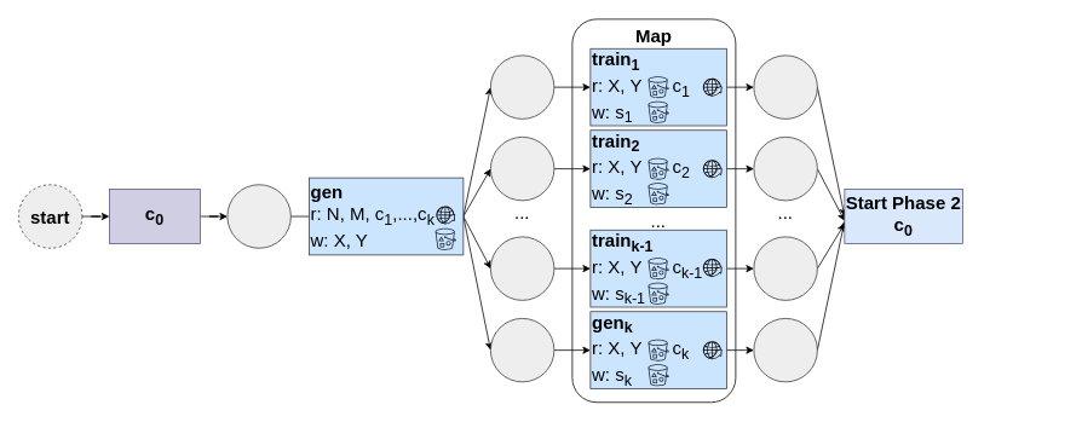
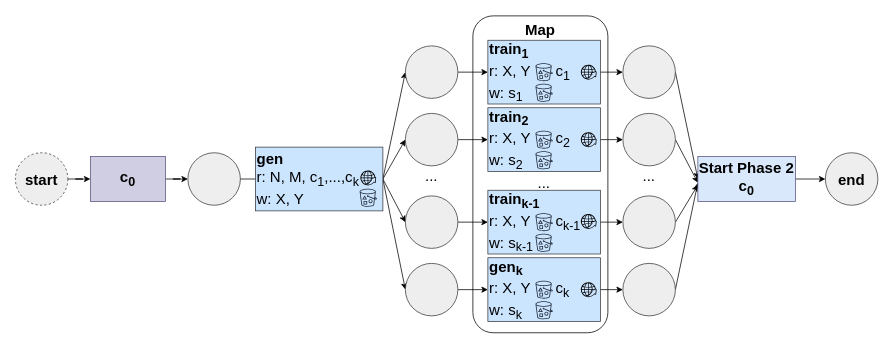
  <mxCell id="0" />
  <mxCell id="1" parent="0" />
  <mxCell id="2" value="&lt;b&gt;Map&lt;/b&gt;" style="rounded=1;whiteSpace=wrap;html=1;fontSize=20;align=center;verticalAlign=top;" parent="1" vertex="1"><mxGeometry x="630" y="20.5" width="180" height="422.5" as="geometry" /></mxCell>
  <mxCell id="3" style="edgeStyle=orthogonalEdgeStyle;rounded=0;orthogonalLoop=1;jettySize=auto;html=1;entryX=0;entryY=0.5;entryDx=0;entryDy=0;fontSize=20;" parent="1" source="4" target="6" edge="1"><mxGeometry relative="1" as="geometry" /></mxCell>
  <mxCell id="4" value="start" style="ellipse;whiteSpace=wrap;html=1;aspect=fixed;fontSize=20;fontStyle=1;fillColor=#eeeeee;strokeColor=#36393d;dashed=1;" parent="1" vertex="1"><mxGeometry x="20" y="203" width="70" height="70" as="geometry" /></mxCell>
  <mxCell id="5" style="edgeStyle=orthogonalEdgeStyle;rounded=0;orthogonalLoop=1;jettySize=auto;html=1;entryX=0;entryY=0.5;entryDx=0;entryDy=0;fontSize=20;" parent="1" source="6" target="8" edge="1"><mxGeometry relative="1" as="geometry" /></mxCell>
  <mxCell id="6" value="c&lt;sub&gt;0&lt;/sub&gt;" style="rounded=0;whiteSpace=wrap;html=1;fontSize=20;fillColor=#d0cee2;strokeColor=#56517e;fontStyle=1" parent="1" vertex="1"><mxGeometry x="120" y="208" width="100" height="60" as="geometry" /></mxCell>
  <mxCell id="7" style="edgeStyle=orthogonalEdgeStyle;rounded=0;orthogonalLoop=1;jettySize=auto;html=1;entryX=0;entryY=0.5;entryDx=0;entryDy=0;fontSize=20;" parent="1" source="8" edge="1"><mxGeometry relative="1" as="geometry"><mxPoint x="382.5" y="238" as="targetPoint" /></mxGeometry></mxCell>
  <mxCell id="8" value="" style="ellipse;whiteSpace=wrap;html=1;aspect=fixed;fontSize=20;fontStyle=1;fillColor=#eeeeee;strokeColor=#36393d;" parent="1" vertex="1"><mxGeometry x="250" y="203" width="70" height="70" as="geometry" /></mxCell>
+ <mxCell id="9" value="end" style="ellipse;whiteSpace=wrap;html=1;aspect=fixed;fontSize=20;fontStyle=1;fillColor=#eeeeee;strokeColor=#36393d;" parent="1" vertex="1"><mxGeometry x="1100" y="203" width="70" height="70" as="geometry" /></mxCell>
  <mxCell id="10" style="edgeStyle=none;rounded=0;orthogonalLoop=1;jettySize=auto;html=1;exitX=1;exitY=0.5;exitDx=0;exitDy=0;entryX=0;entryY=0.5;entryDx=0;entryDy=0;fontSize=20;" parent="1" source="14" target="17" edge="1"><mxGeometry relative="1" as="geometry" /></mxCell>
  <mxCell id="11" style="edgeStyle=none;rounded=0;orthogonalLoop=1;jettySize=auto;html=1;exitX=1;exitY=0.5;exitDx=0;exitDy=0;entryX=0;entryY=0.5;entryDx=0;entryDy=0;fontSize=20;" parent="1" source="14" target="23" edge="1"><mxGeometry relative="1" as="geometry" /></mxCell>
  <mxCell id="12" style="edgeStyle=none;rounded=0;orthogonalLoop=1;jettySize=auto;html=1;exitX=1;exitY=0.5;exitDx=0;exitDy=0;entryX=0;entryY=0.5;entryDx=0;entryDy=0;fontSize=20;" parent="1" source="14" target="25" edge="1"><mxGeometry relative="1" as="geometry" /></mxCell>
  <mxCell id="13" style="edgeStyle=none;rounded=0;orthogonalLoop=1;jettySize=auto;html=1;exitX=1;exitY=0.5;exitDx=0;exitDy=0;entryX=0;entryY=0.5;entryDx=0;entryDy=0;fontSize=20;" parent="1" source="14" target="27" edge="1"><mxGeometry relative="1" as="geometry" /></mxCell>
  <mxCell id="14" value="&lt;b&gt;gen&lt;br&gt;&lt;/b&gt;r: N, M, c&lt;sub&gt;1&lt;/sub&gt;,...,c&lt;sub&gt;k&lt;/sub&gt;&lt;br&gt;w: X, Y" style="rounded=0;whiteSpace=wrap;html=1;fontSize=20;align=left;fillColor=#cce5ff;strokeColor=#36393d;" parent="1" vertex="1"><mxGeometry x="340" y="195.5" width="170" height="85" as="geometry" /></mxCell>
  <mxCell id="15" value="" style="sketch=0;outlineConnect=0;fontColor=#232F3E;gradientColor=none;strokeColor=#232F3E;fillColor=none;dashed=0;verticalLabelPosition=bottom;verticalAlign=top;align=center;html=1;fontSize=12;fontStyle=0;aspect=fixed;shape=mxgraph.aws4.resourceIcon;resIcon=mxgraph.aws4.bucket_with_objects;" parent="1" vertex="1"><mxGeometry x="475.53" y="248" width="30" height="30" as="geometry" /></mxCell>
  <mxCell id="16" style="edgeStyle=none;rounded=0;orthogonalLoop=1;jettySize=auto;html=1;exitX=1;exitY=0.5;exitDx=0;exitDy=0;entryX=0;entryY=0.5;entryDx=0;entryDy=0;fontSize=20;" parent="1" source="17" target="20" edge="1"><mxGeometry relative="1" as="geometry" /></mxCell>
  <mxCell id="17" value="" style="ellipse;whiteSpace=wrap;html=1;aspect=fixed;fontSize=20;fontStyle=1;fillColor=#eeeeee;strokeColor=#36393d;" parent="1" vertex="1"><mxGeometry x="540" y="60.5" width="70" height="70" as="geometry" /></mxCell>
  <mxCell id="18" value="..." style="text;html=1;strokeColor=none;fillColor=none;align=center;verticalAlign=middle;whiteSpace=wrap;rounded=0;fontSize=20;" parent="1" vertex="1"><mxGeometry x="545" y="218" width="60" height="30" as="geometry" /></mxCell>
  <mxCell id="19" style="edgeStyle=none;rounded=0;orthogonalLoop=1;jettySize=auto;html=1;exitX=1;exitY=0.5;exitDx=0;exitDy=0;entryX=0;entryY=0.5;entryDx=0;entryDy=0;" edge="1" parent="1" source="20" target="47"><mxGeometry relative="1" as="geometry" /></mxCell>
  <mxCell id="20" value="&lt;b&gt;train&lt;sub&gt;1&lt;/sub&gt;&lt;br&gt;&lt;/b&gt;r: X, Y&amp;nbsp; &amp;nbsp; &amp;nbsp; c&lt;sub&gt;1&lt;/sub&gt;&lt;br&gt;w: s&lt;sub&gt;1&lt;/sub&gt;" style="rounded=0;whiteSpace=wrap;html=1;fontSize=20;align=left;fillColor=#cce5ff;strokeColor=#36393d;" parent="1" vertex="1"><mxGeometry x="650" y="53" width="150" height="85" as="geometry" /></mxCell>
  <mxCell id="21" value="" style="sketch=0;outlineConnect=0;fontColor=#232F3E;gradientColor=none;strokeColor=#232F3E;fillColor=none;dashed=0;verticalLabelPosition=bottom;verticalAlign=top;align=center;html=1;fontSize=12;fontStyle=0;aspect=fixed;shape=mxgraph.aws4.resourceIcon;resIcon=mxgraph.aws4.bucket_with_objects;" parent="1" vertex="1"><mxGeometry x="710" y="80.5" width="30" height="30" as="geometry" /></mxCell>
  <mxCell id="22" style="edgeStyle=none;rounded=0;orthogonalLoop=1;jettySize=auto;html=1;exitX=1;exitY=0.5;exitDx=0;exitDy=0;entryX=0;entryY=0.5;entryDx=0;entryDy=0;fontSize=20;" parent="1" source="23" target="32" edge="1"><mxGeometry relative="1" as="geometry"><mxPoint x="660" y="185.5" as="targetPoint" /></mxGeometry></mxCell>
  <mxCell id="23" value="" style="ellipse;whiteSpace=wrap;html=1;aspect=fixed;fontSize=20;fontStyle=1;fillColor=#eeeeee;strokeColor=#36393d;" parent="1" vertex="1"><mxGeometry x="540" y="150.5" width="70" height="70" as="geometry" /></mxCell>
  <mxCell id="24" style="edgeStyle=none;rounded=0;orthogonalLoop=1;jettySize=auto;html=1;exitX=1;exitY=0.5;exitDx=0;exitDy=0;entryX=0;entryY=0.5;entryDx=0;entryDy=0;fontSize=20;" parent="1" source="25" target="37" edge="1"><mxGeometry relative="1" as="geometry"><mxPoint x="660" y="295.5" as="targetPoint" /></mxGeometry></mxCell>
  <mxCell id="25" value="" style="ellipse;whiteSpace=wrap;html=1;aspect=fixed;fontSize=20;fontStyle=1;fillColor=#eeeeee;strokeColor=#36393d;" parent="1" vertex="1"><mxGeometry x="540" y="260.5" width="70" height="70" as="geometry" /></mxCell>
  <mxCell id="26" style="edgeStyle=none;rounded=0;orthogonalLoop=1;jettySize=auto;html=1;exitX=1;exitY=0.5;exitDx=0;exitDy=0;entryX=0;entryY=0.5;entryDx=0;entryDy=0;fontSize=20;" parent="1" source="27" target="42" edge="1"><mxGeometry relative="1" as="geometry"><mxPoint x="660" y="385.5" as="targetPoint" /></mxGeometry></mxCell>
  <mxCell id="27" value="" style="ellipse;whiteSpace=wrap;html=1;aspect=fixed;fontSize=20;fontStyle=1;fillColor=#eeeeee;strokeColor=#36393d;" parent="1" vertex="1"><mxGeometry x="540" y="350.5" width="70" height="70" as="geometry" /></mxCell>
  <mxCell id="28" value="" style="sketch=0;outlineConnect=0;fontColor=#232F3E;gradientColor=none;strokeColor=#232F3E;fillColor=none;dashed=0;verticalLabelPosition=bottom;verticalAlign=top;align=center;html=1;fontSize=12;fontStyle=0;aspect=fixed;shape=mxgraph.aws4.resourceIcon;resIcon=mxgraph.aws4.bucket_with_objects;" parent="1" vertex="1"><mxGeometry x="710" y="108" width="30" height="30" as="geometry" /></mxCell>
  <mxCell id="29" value="" style="sketch=0;html=1;aspect=fixed;strokeColor=none;shadow=0;align=center;verticalAlign=top;fillColor=#000000;shape=mxgraph.gcp2.globe_world" parent="1" vertex="1"><mxGeometry x="480" y="226.5" width="21.05" height="20" as="geometry" /></mxCell>
  <mxCell id="30" value="" style="sketch=0;html=1;aspect=fixed;strokeColor=none;shadow=0;align=center;verticalAlign=top;fillColor=#000000;shape=mxgraph.gcp2.globe_world" parent="1" vertex="1"><mxGeometry x="773.95" y="85.5" width="21.05" height="20" as="geometry" /></mxCell>
  <mxCell id="31" style="edgeStyle=none;rounded=0;orthogonalLoop=1;jettySize=auto;html=1;exitX=1;exitY=0.5;exitDx=0;exitDy=0;entryX=0;entryY=0.5;entryDx=0;entryDy=0;" edge="1" parent="1" source="32" target="49"><mxGeometry relative="1" as="geometry" /></mxCell>
  <mxCell id="32" value="&lt;b&gt;train&lt;sub&gt;2&lt;/sub&gt;&lt;br&gt;&lt;/b&gt;r: X, Y&amp;nbsp; &amp;nbsp; &amp;nbsp; c&lt;sub&gt;2&lt;/sub&gt;&lt;br&gt;w: s&lt;sub&gt;2&lt;/sub&gt;" style="rounded=0;whiteSpace=wrap;html=1;fontSize=20;align=left;fillColor=#cce5ff;strokeColor=#36393d;" parent="1" vertex="1"><mxGeometry x="650" y="143" width="150" height="85" as="geometry" /></mxCell>
  <mxCell id="33" value="" style="sketch=0;outlineConnect=0;fontColor=#232F3E;gradientColor=none;strokeColor=#232F3E;fillColor=none;dashed=0;verticalLabelPosition=bottom;verticalAlign=top;align=center;html=1;fontSize=12;fontStyle=0;aspect=fixed;shape=mxgraph.aws4.resourceIcon;resIcon=mxgraph.aws4.bucket_with_objects;" parent="1" vertex="1"><mxGeometry x="710" y="170.5" width="30" height="30" as="geometry" /></mxCell>
  <mxCell id="34" value="" style="sketch=0;outlineConnect=0;fontColor=#232F3E;gradientColor=none;strokeColor=#232F3E;fillColor=none;dashed=0;verticalLabelPosition=bottom;verticalAlign=top;align=center;html=1;fontSize=12;fontStyle=0;aspect=fixed;shape=mxgraph.aws4.resourceIcon;resIcon=mxgraph.aws4.bucket_with_objects;" parent="1" vertex="1"><mxGeometry x="710" y="198" width="30" height="30" as="geometry" /></mxCell>
  <mxCell id="35" value="" style="sketch=0;html=1;aspect=fixed;strokeColor=none;shadow=0;align=center;verticalAlign=top;fillColor=#000000;shape=mxgraph.gcp2.globe_world" parent="1" vertex="1"><mxGeometry x="773.95" y="175.5" width="21.05" height="20" as="geometry" /></mxCell>
  <mxCell id="36" style="edgeStyle=none;rounded=0;orthogonalLoop=1;jettySize=auto;html=1;exitX=1;exitY=0.5;exitDx=0;exitDy=0;entryX=0;entryY=0.5;entryDx=0;entryDy=0;" edge="1" parent="1" source="37" target="51"><mxGeometry relative="1" as="geometry" /></mxCell>
  <mxCell id="37" value="&lt;b&gt;train&lt;sub&gt;k-1&lt;/sub&gt;&lt;br&gt;&lt;/b&gt;r: X, Y&amp;nbsp; &amp;nbsp; &amp;nbsp; c&lt;sub&gt;k-1&lt;/sub&gt;&lt;br&gt;w: s&lt;sub&gt;k-1&lt;/sub&gt;" style="rounded=0;whiteSpace=wrap;html=1;fontSize=20;align=left;fillColor=#cce5ff;strokeColor=#36393d;" parent="1" vertex="1"><mxGeometry x="650" y="253" width="150" height="85" as="geometry" /></mxCell>
  <mxCell id="38" value="" style="sketch=0;outlineConnect=0;fontColor=#232F3E;gradientColor=none;strokeColor=#232F3E;fillColor=none;dashed=0;verticalLabelPosition=bottom;verticalAlign=top;align=center;html=1;fontSize=12;fontStyle=0;aspect=fixed;shape=mxgraph.aws4.resourceIcon;resIcon=mxgraph.aws4.bucket_with_objects;" parent="1" vertex="1"><mxGeometry x="710" y="280.5" width="30" height="30" as="geometry" /></mxCell>
  <mxCell id="39" value="" style="sketch=0;outlineConnect=0;fontColor=#232F3E;gradientColor=none;strokeColor=#232F3E;fillColor=none;dashed=0;verticalLabelPosition=bottom;verticalAlign=top;align=center;html=1;fontSize=12;fontStyle=0;aspect=fixed;shape=mxgraph.aws4.resourceIcon;resIcon=mxgraph.aws4.bucket_with_objects;" parent="1" vertex="1"><mxGeometry x="710" y="308" width="30" height="30" as="geometry" /></mxCell>
  <mxCell id="40" value="" style="sketch=0;html=1;aspect=fixed;strokeColor=none;shadow=0;align=center;verticalAlign=top;fillColor=#000000;shape=mxgraph.gcp2.globe_world" parent="1" vertex="1"><mxGeometry x="773.95" y="284.5" width="21.05" height="20" as="geometry" /></mxCell>
  <mxCell id="41" style="edgeStyle=none;rounded=0;orthogonalLoop=1;jettySize=auto;html=1;exitX=1;exitY=0.5;exitDx=0;exitDy=0;entryX=0;entryY=0.5;entryDx=0;entryDy=0;" edge="1" parent="1" source="42" target="53"><mxGeometry relative="1" as="geometry" /></mxCell>
  <mxCell id="42" value="&lt;b&gt;gen&lt;sub&gt;k&lt;/sub&gt;&lt;br&gt;&lt;/b&gt;r: X, Y&amp;nbsp; &amp;nbsp; &amp;nbsp; c&lt;sub&gt;k&lt;/sub&gt;&lt;br&gt;w: s&lt;sub&gt;k&lt;/sub&gt;" style="rounded=0;whiteSpace=wrap;html=1;fontSize=20;align=left;fillColor=#cce5ff;strokeColor=#36393d;" parent="1" vertex="1"><mxGeometry x="650" y="343" width="150" height="85" as="geometry" /></mxCell>
  <mxCell id="43" value="" style="sketch=0;outlineConnect=0;fontColor=#232F3E;gradientColor=none;strokeColor=#232F3E;fillColor=none;dashed=0;verticalLabelPosition=bottom;verticalAlign=top;align=center;html=1;fontSize=12;fontStyle=0;aspect=fixed;shape=mxgraph.aws4.resourceIcon;resIcon=mxgraph.aws4.bucket_with_objects;" parent="1" vertex="1"><mxGeometry x="710" y="370.5" width="30" height="30" as="geometry" /></mxCell>
  <mxCell id="44" value="" style="sketch=0;outlineConnect=0;fontColor=#232F3E;gradientColor=none;strokeColor=#232F3E;fillColor=none;dashed=0;verticalLabelPosition=bottom;verticalAlign=top;align=center;html=1;fontSize=12;fontStyle=0;aspect=fixed;shape=mxgraph.aws4.resourceIcon;resIcon=mxgraph.aws4.bucket_with_objects;" parent="1" vertex="1"><mxGeometry x="710" y="398" width="30" height="30" as="geometry" /></mxCell>
  <mxCell id="45" value="" style="sketch=0;html=1;aspect=fixed;strokeColor=none;shadow=0;align=center;verticalAlign=top;fillColor=#000000;shape=mxgraph.gcp2.globe_world" parent="1" vertex="1"><mxGeometry x="773.95" y="375.5" width="21.05" height="20" as="geometry" /></mxCell>
  <mxCell id="46" style="edgeStyle=none;rounded=0;orthogonalLoop=1;jettySize=auto;html=1;exitX=1;exitY=0.5;exitDx=0;exitDy=0;entryX=0;entryY=0.5;entryDx=0;entryDy=0;" edge="1" parent="1" source="47" target="57"><mxGeometry relative="1" as="geometry" /></mxCell>
  <mxCell id="47" value="" style="ellipse;whiteSpace=wrap;html=1;aspect=fixed;fontSize=20;fontStyle=1;fillColor=#eeeeee;strokeColor=#36393d;" vertex="1" parent="1"><mxGeometry x="830" y="60.5" width="70" height="70" as="geometry" /></mxCell>
  <mxCell id="48" style="edgeStyle=none;rounded=0;orthogonalLoop=1;jettySize=auto;html=1;exitX=1;exitY=0.5;exitDx=0;exitDy=0;" edge="1" parent="1" source="49"><mxGeometry relative="1" as="geometry"><mxPoint x="930" y="243" as="targetPoint" /></mxGeometry></mxCell>
  <mxCell id="49" value="" style="ellipse;whiteSpace=wrap;html=1;aspect=fixed;fontSize=20;fontStyle=1;fillColor=#eeeeee;strokeColor=#36393d;" vertex="1" parent="1"><mxGeometry x="830" y="150.5" width="70" height="70" as="geometry" /></mxCell>
  <mxCell id="50" style="edgeStyle=none;rounded=0;orthogonalLoop=1;jettySize=auto;html=1;exitX=1;exitY=0.5;exitDx=0;exitDy=0;entryX=0;entryY=0.633;entryDx=0;entryDy=0;entryPerimeter=0;" edge="1" parent="1" source="51" target="57"><mxGeometry relative="1" as="geometry" /></mxCell>
  <mxCell id="51" value="" style="ellipse;whiteSpace=wrap;html=1;aspect=fixed;fontSize=20;fontStyle=1;fillColor=#eeeeee;strokeColor=#36393d;" vertex="1" parent="1"><mxGeometry x="830" y="260.5" width="70" height="70" as="geometry" /></mxCell>
  <mxCell id="52" style="edgeStyle=none;rounded=0;orthogonalLoop=1;jettySize=auto;html=1;exitX=1;exitY=0.5;exitDx=0;exitDy=0;" edge="1" parent="1" source="53"><mxGeometry relative="1" as="geometry"><mxPoint x="930" y="243" as="targetPoint" /></mxGeometry></mxCell>
  <mxCell id="53" value="" style="ellipse;whiteSpace=wrap;html=1;aspect=fixed;fontSize=20;fontStyle=1;fillColor=#eeeeee;strokeColor=#36393d;" vertex="1" parent="1"><mxGeometry x="830" y="350.5" width="70" height="70" as="geometry" /></mxCell>
  <mxCell id="54" value="..." style="text;html=1;strokeColor=none;fillColor=none;align=center;verticalAlign=middle;whiteSpace=wrap;rounded=0;fontSize=20;" vertex="1" parent="1"><mxGeometry x="695" y="226.5" width="60" height="30" as="geometry" /></mxCell>
  <mxCell id="55" value="..." style="text;html=1;strokeColor=none;fillColor=none;align=center;verticalAlign=middle;whiteSpace=wrap;rounded=0;fontSize=20;" vertex="1" parent="1"><mxGeometry x="835" y="218" width="60" height="30" as="geometry" /></mxCell>
+ <mxCell id="56" style="edgeStyle=none;rounded=0;orthogonalLoop=1;jettySize=auto;html=1;exitX=1;exitY=0.5;exitDx=0;exitDy=0;entryX=0;entryY=0.5;entryDx=0;entryDy=0;" edge="1" parent="1" source="57" target="9"><mxGeometry relative="1" as="geometry" /></mxCell>
  <mxCell id="57" value="Start Phase 2 c&lt;sub&gt;0&lt;/sub&gt;" style="rounded=0;whiteSpace=wrap;html=1;fontSize=20;fillColor=#dae8fc;strokeColor=#56517e;fontStyle=1;" vertex="1" parent="1"><mxGeometry x="930" y="208" width="130" height="60" as="geometry" /></mxCell>
